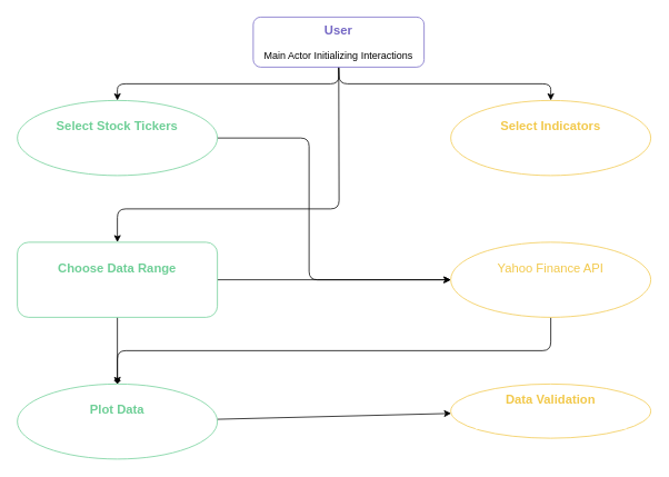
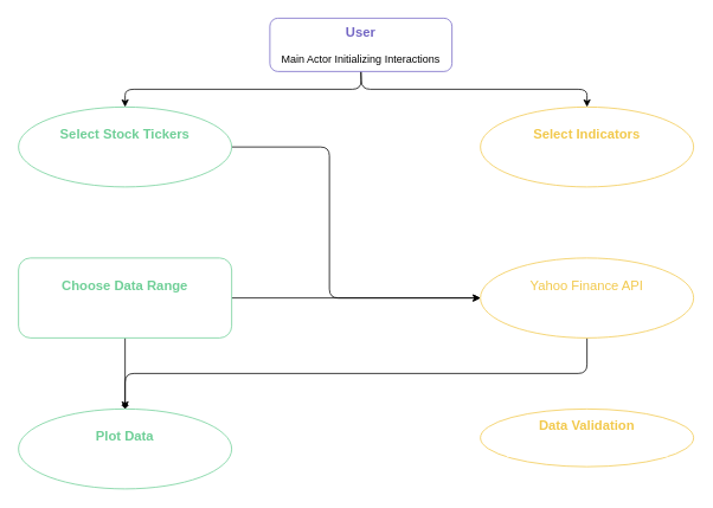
  <mxCell id="0" />
  <mxCell id="1" parent="0" />
- <mxCell id="2" style="edgeStyle=none;html=1;fontSize=15;fontColor=#f2c94c;entryX=0.5;entryY=0;entryDx=0;entryDy=0;" edge="1" parent="1" source="5" target="10"><mxGeometry relative="1" as="geometry"><mxPoint x="405.5" y="260" as="targetPoint" /><Array as="points"><mxPoint x="406" y="250" /><mxPoint x="140" y="250" /></Array></mxGeometry></mxCell>
  <mxCell id="3" style="edgeStyle=none;html=1;entryX=0.5;entryY=0;entryDx=0;entryDy=0;fontSize=15;fontColor=#f2c94c;exitX=0.5;exitY=1;exitDx=0;exitDy=0;" edge="1" parent="1" source="5" target="7"><mxGeometry relative="1" as="geometry"><mxPoint x="410" y="80" as="sourcePoint" /><Array as="points"><mxPoint x="406" y="100" /><mxPoint x="140" y="100" /></Array></mxGeometry></mxCell>
  <mxCell id="4" style="edgeStyle=none;html=1;entryX=0.5;entryY=0;entryDx=0;entryDy=0;fontSize=15;fontColor=#f2c94c;exitX=0.5;exitY=1;exitDx=0;exitDy=0;" edge="1" parent="1" source="5" target="13"><mxGeometry relative="1" as="geometry"><Array as="points"><mxPoint x="406" y="100" /><mxPoint x="660" y="100" /></Array></mxGeometry></mxCell>
  <mxCell id="5" value="&lt;font style=&quot;font-size: 15px;&quot;&gt;&lt;font style=&quot;font-size: 15px;&quot; color=&quot;#7467c4&quot;&gt;&lt;b&gt;User&lt;/b&gt;&lt;/font&gt;&lt;br&gt;&lt;/font&gt;&lt;br&gt;Main Actor Initializing Interactions" style="rounded=1;whiteSpace=wrap;html=1;strokeColor=#7467c4;" vertex="1" parent="1"><mxGeometry x="303" y="20" width="205" height="60" as="geometry" /></mxCell>
  <mxCell id="6" style="edgeStyle=none;html=1;entryX=0;entryY=0.5;entryDx=0;entryDy=0;fontSize=15;fontColor=#f2c94c;" edge="1" parent="1" source="7" target="15"><mxGeometry relative="1" as="geometry"><Array as="points"><mxPoint x="370" y="165" /><mxPoint x="370" y="335" /></Array></mxGeometry></mxCell>
  <mxCell id="7" value="&lt;font style=&quot;font-size: 15px;&quot;&gt;&lt;b&gt;&lt;font style=&quot;font-size: 15px;&quot; color=&quot;#6fcf97&quot;&gt;Select Stock Tickers&lt;/font&gt;&lt;br&gt;&lt;/b&gt;&lt;/font&gt;&lt;br&gt;&lt;font color=&quot;#ffffff&quot;&gt;User Chooses Stocks for Analysis&lt;/font&gt;" style="ellipse;whiteSpace=wrap;html=1;strokeColor=#6fcf97;fontColor=#7467c4;" vertex="1" parent="1"><mxGeometry x="20" y="120" width="240" height="90" as="geometry" /></mxCell>
  <mxCell id="8" style="edgeStyle=none;html=1;fontSize=15;fontColor=#f2c94c;" edge="1" parent="1" source="10" target="15"><mxGeometry relative="1" as="geometry" /></mxCell>
  <mxCell id="9" style="edgeStyle=none;html=1;entryX=0.5;entryY=0;entryDx=0;entryDy=0;fontSize=15;fontColor=#f2c94c;endArrow=diamond;" edge="1" parent="1" source="10" target="12"><mxGeometry relative="1" as="geometry" /></mxCell>
  <mxCell id="10" value="&lt;b&gt;&lt;font style=&quot;font-size: 15px;&quot; color=&quot;#6fcf97&quot;&gt;Choose Data Range&lt;/font&gt;&lt;br&gt;&lt;/b&gt;&lt;br&gt;&lt;font color=&quot;#ffffff&quot;&gt;User Specifies the data range&lt;/font&gt;" style="whiteSpace=wrap;html=1;strokeColor=#6fcf97;fontColor=#7467c4;rounded=1;" vertex="1" parent="1"><mxGeometry x="20" y="290" width="240" height="90" as="geometry" /></mxCell>
- <mxCell id="11" style="edgeStyle=none;html=1;fontSize=15;fontColor=#f2c94c;" edge="1" parent="1" source="12" target="16"><mxGeometry relative="1" as="geometry" /></mxCell>
  <mxCell id="12" value="&lt;font color=&quot;#6fcf97&quot;&gt;&lt;b&gt;&lt;font style=&quot;font-size: 15px;&quot;&gt;Plot Data&lt;/font&gt;&lt;br&gt;&lt;/b&gt;&lt;/font&gt;&lt;br&gt;&lt;font color=&quot;#ffffff&quot;&gt;Displays the Stock Analysis Charts&lt;/font&gt;" style="ellipse;whiteSpace=wrap;html=1;strokeColor=#6fcf97;fontColor=#7467c4;" vertex="1" parent="1"><mxGeometry x="20" y="460" width="240" height="90" as="geometry" /></mxCell>
  <mxCell id="13" value="&lt;b&gt;&lt;font style=&quot;font-size: 15px;&quot; color=&quot;#f2c94c&quot;&gt;Select Indicators&lt;/font&gt;&lt;br&gt;&lt;/b&gt;&lt;br&gt;&lt;font color=&quot;#ffffff&quot;&gt;User Selects Technical Indicators&lt;/font&gt;" style="ellipse;whiteSpace=wrap;html=1;strokeColor=#f2c94c;fontColor=#7467c4;" vertex="1" parent="1"><mxGeometry x="540" y="120" width="240" height="90" as="geometry" /></mxCell>
  <mxCell id="14" style="edgeStyle=none;html=1;entryX=0.5;entryY=0;entryDx=0;entryDy=0;fontSize=15;fontColor=#f2c94c;" edge="1" parent="1" source="15" target="12"><mxGeometry relative="1" as="geometry"><Array as="points"><mxPoint x="660" y="420" /><mxPoint x="140" y="420" /></Array></mxGeometry></mxCell>
  <mxCell id="15" value="&lt;font color=&quot;#f2c94c&quot;&gt;&lt;span style=&quot;font-size: 15px;&quot;&gt;Yahoo Finance API&lt;br&gt;&lt;/span&gt;&lt;/font&gt;&lt;br&gt;&lt;font color=&quot;#ffffff&quot;&gt;External Data Provider for Stock Data&lt;/font&gt;" style="ellipse;whiteSpace=wrap;html=1;strokeColor=#f2c94c;fontColor=#7467c4;" vertex="1" parent="1"><mxGeometry x="540" y="290" width="240" height="90" as="geometry" /></mxCell>
  <mxCell id="16" value="&lt;b&gt;&lt;font style=&quot;font-size: 15px;&quot; color=&quot;#f2c94c&quot;&gt;Data Validation&lt;/font&gt;&lt;br&gt;&lt;/b&gt;&lt;br&gt;&lt;font color=&quot;#ffffff&quot;&gt;Checks User Input for Correctness&lt;/font&gt;" style="ellipse;whiteSpace=wrap;html=1;strokeColor=#f2c94c;fontColor=#7467c4;" vertex="1" parent="1"><mxGeometry x="540" y="460" width="240" height="65" as="geometry" /></mxCell>
